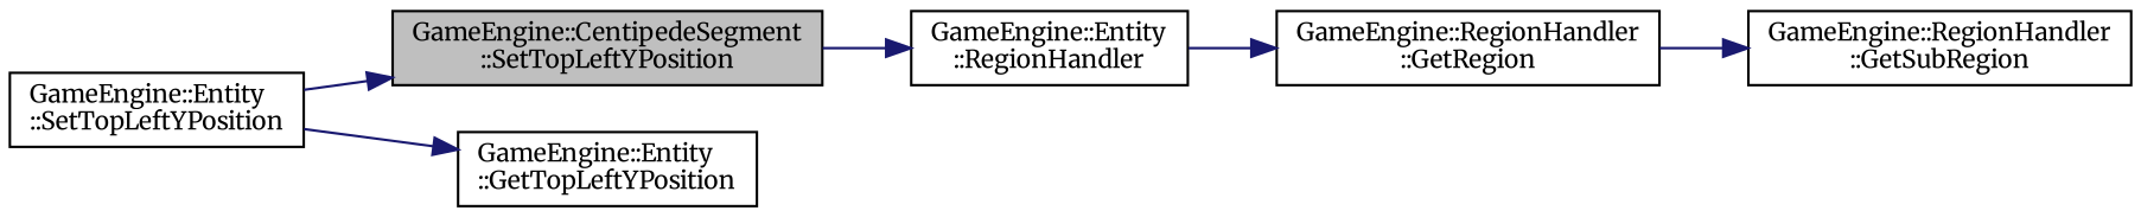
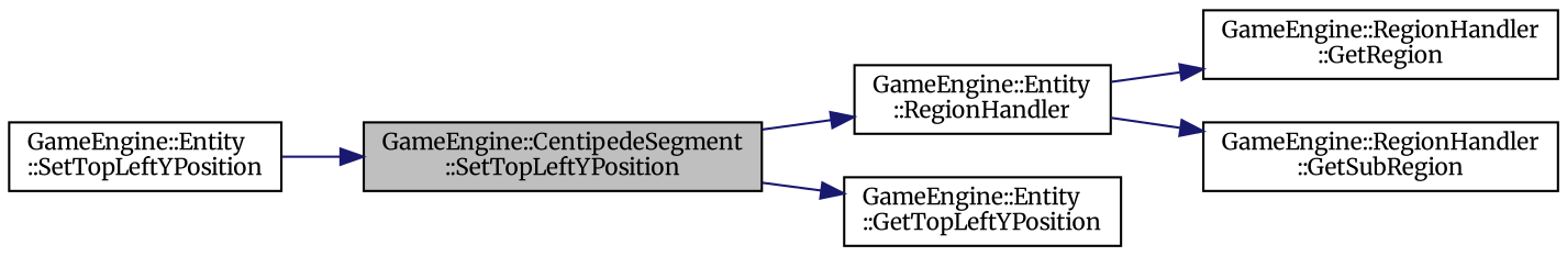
  digraph {
    fontname=Merriweather
    rankdir=LR
    node [color=black fillcolor=white fontname=Merriweather fontsize=10 shape=record style=filled]
    edge [color=midnightblue fontname=Merriweather fontsize=10 labelfontname=Helvetica labelfontsize=10 style=solid]
    n1 [fillcolor=grey75 fontcolor=black height=0.2 label="GameEngine::CentipedeSegment\l::SetTopLeftYPosition" width=0.4]
    n2 [height=0.2 label="GameEngine::Entity\l::RegionHandler" width=0.4]
    n3 [height=0.2 label="GameEngine::Entity\l::GetTopLeftYPosition" width=0.4]
    n4 [height=0.2 label="GameEngine::Entity\l::SetTopLeftYPosition" width=0.4]
    n5 [height=0.2 label="GameEngine::RegionHandler\l::GetRegion" width=0.4]
    n6 [height=0.2 label="GameEngine::RegionHandler\l::GetSubRegion" width=0.4]
    n1 -> n2
-   n4 -> n3
+   n1 -> n3
    n2 -> n5
-   n5 -> n6
+   n2 -> n6
    n4 -> n1
  }
